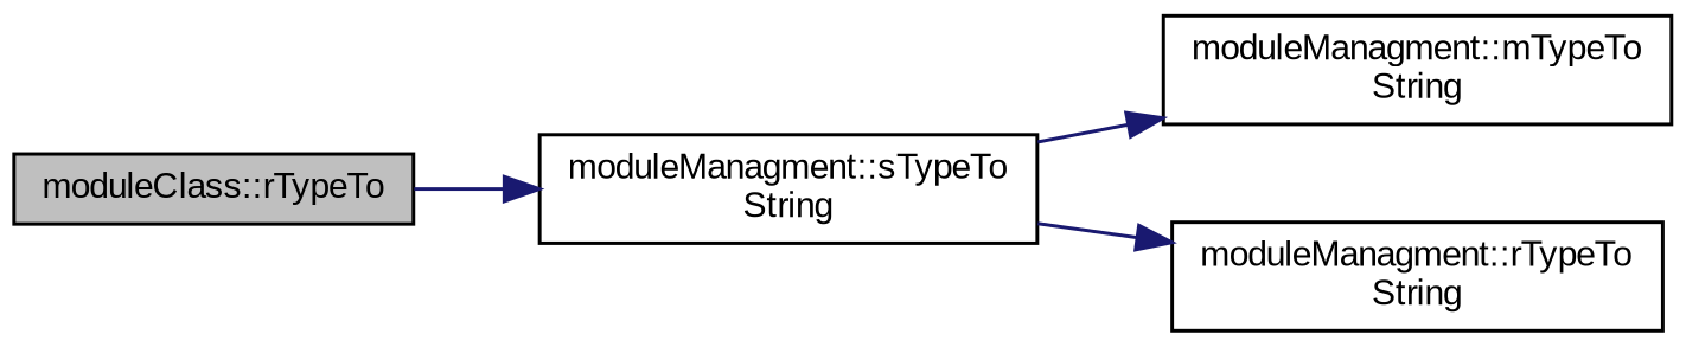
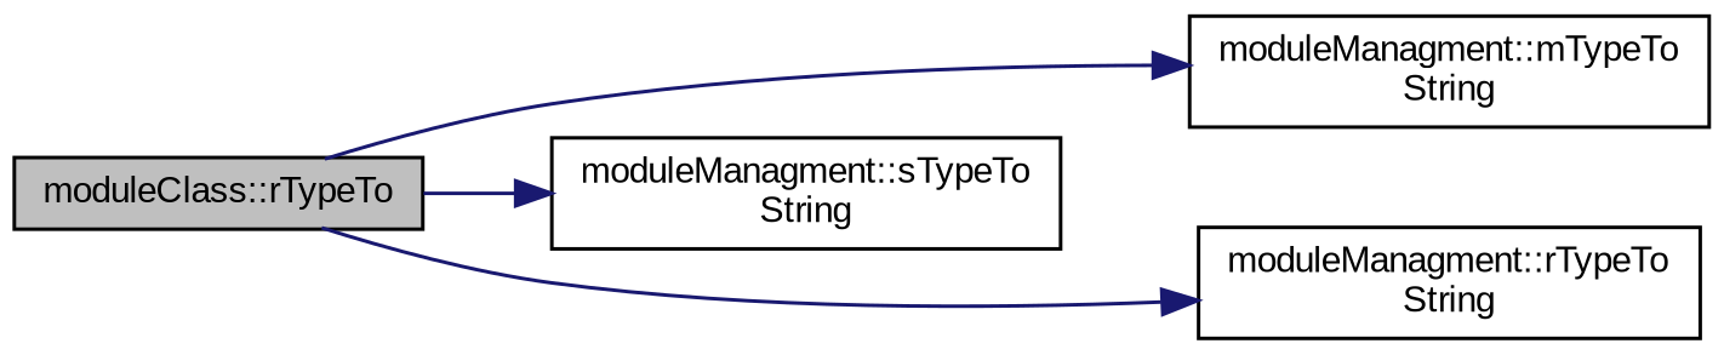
  digraph {
    fontname="Liberation Sans"
    rankdir=LR
    node [color=black fillcolor=white fontname="Liberation Sans" fontsize=10 shape=record style=filled]
    edge [color=midnightblue fontname="Liberation Sans" fontsize=10 labelfontname=Helvetica labelfontsize=10 style=solid]
    n1 [fillcolor=grey75 fontcolor=black height=0.2 label="moduleClass::rTypeTo" width=0.4]
    n2 [height=0.2 label="moduleManagment::mTypeTo\lString" width=0.4]
    n3 [height=0.2 label="moduleManagment::rTypeTo\lString" width=0.4]
    n4 [height=0.2 label="moduleManagment::sTypeTo\lString" width=0.4]
-   n4 -> n2
-   n4 -> n3
+   n1 -> n2
+   n1 -> n3
    n1 -> n4
  }
